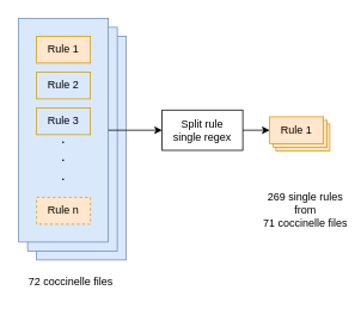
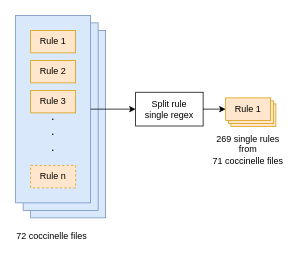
  <mxCell id="0" />
  <mxCell id="1" parent="0" />
  <mxCell id="2" value="Rule 1" style="rounded=0;whiteSpace=wrap;html=1;align=center;fillColor=#ffe6cc;strokeColor=#d79b00;" vertex="1" parent="1"><mxGeometry x="307" y="138" width="60" height="30" as="geometry" /></mxCell>
  <mxCell id="3" value="Rule 1" style="rounded=0;whiteSpace=wrap;html=1;align=center;fillColor=#ffe6cc;strokeColor=#d79b00;" vertex="1" parent="1"><mxGeometry x="304" y="134" width="60" height="30" as="geometry" /></mxCell>
  <mxCell id="4" value="" style="rounded=0;whiteSpace=wrap;html=1;fillColor=#dae8fc;strokeColor=#6c8ebf;" vertex="1" parent="1"><mxGeometry x="40" y="40" width="100" height="250" as="geometry" /></mxCell>
  <mxCell id="5" value="" style="rounded=0;whiteSpace=wrap;html=1;fillColor=#dae8fc;strokeColor=#6c8ebf;" vertex="1" parent="1"><mxGeometry x="30" y="30" width="100" height="250" as="geometry" /></mxCell>
  <mxCell id="6" value="" style="rounded=0;whiteSpace=wrap;html=1;fillColor=#dae8fc;strokeColor=#6c8ebf;" vertex="1" parent="1"><mxGeometry x="20" y="20" width="100" height="250" as="geometry" /></mxCell>
  <mxCell id="7" value="Rule 1" style="rounded=0;whiteSpace=wrap;html=1;align=center;fillColor=#ffe6cc;strokeColor=#d79b00;" vertex="1" parent="1"><mxGeometry x="40" y="40" width="60" height="30" as="geometry" /></mxCell>
- <mxCell id="8" value="Rule 2" style="rounded=0;whiteSpace=wrap;html=1;align=center;fillColor=#dae8fc;strokeColor=#d79b00;" vertex="1" parent="1"><mxGeometry x="40" y="80" width="60" height="30" as="geometry" /></mxCell>
- <mxCell id="9" value="Rule 3" style="rounded=0;whiteSpace=wrap;html=1;align=center;fillColor=#dae8fc;strokeColor=#d79b00;" vertex="1" parent="1"><mxGeometry x="40" y="120" width="60" height="30" as="geometry" /></mxCell>
+ <mxCell id="8" value="Rule 2" style="rounded=0;whiteSpace=wrap;html=1;align=center;fillColor=#ffe6cc;strokeColor=#d79b00;" vertex="1" parent="1"><mxGeometry x="40" y="80" width="60" height="30" as="geometry" /></mxCell>
+ <mxCell id="9" value="Rule 3" style="rounded=0;whiteSpace=wrap;html=1;align=center;fillColor=#ffe6cc;strokeColor=#d79b00;" vertex="1" parent="1"><mxGeometry x="40" y="120" width="60" height="30" as="geometry" /></mxCell>
  <mxCell id="10" value="Rule n" style="rounded=0;whiteSpace=wrap;html=1;align=center;fillColor=#ffe6cc;strokeColor=#d79b00;dashed=1;" vertex="1" parent="1"><mxGeometry x="40" y="220" width="60" height="30" as="geometry" /></mxCell>
  <mxCell id="11" value="Split rule &lt;br&gt;single regex" style="rounded=0;whiteSpace=wrap;html=1;" vertex="1" parent="1"><mxGeometry x="180" y="122.5" width="90" height="45" as="geometry" /></mxCell>
- <mxCell id="12" value="72 coccinelle files&amp;nbsp;" style="text;html=1;strokeColor=none;fillColor=none;align=center;verticalAlign=middle;whiteSpace=wrap;rounded=0;" vertex="1" parent="1"><mxGeometry x="30" y="300" width="100" height="30" as="geometry" /></mxCell>
- <mxCell id="13" value="269 single rules&lt;br&gt;from&lt;br&gt;71 coccinelle files" style="text;html=1;strokeColor=none;fillColor=none;align=center;verticalAlign=middle;whiteSpace=wrap;rounded=0;" vertex="1" parent="1"><mxGeometry x="290" y="219" width="100" height="30" as="geometry" /></mxCell>
+ <mxCell id="12" value="72 coccinelle files&amp;nbsp;" style="text;html=1;strokeColor=none;fillColor=none;align=center;verticalAlign=middle;whiteSpace=wrap;rounded=0;" vertex="1" parent="1"><mxGeometry x="20" y="300" width="100" height="30" as="geometry" /></mxCell>
+ <mxCell id="13" value="269 single rules&lt;br&gt;from&lt;br&gt;71 coccinelle files" style="text;html=1;strokeColor=none;fillColor=none;align=center;verticalAlign=middle;whiteSpace=wrap;rounded=0;" vertex="1" parent="1"><mxGeometry x="280" y="184" width="100" height="30" as="geometry" /></mxCell>
  <mxCell id="14" value=".&lt;br&gt;.&lt;br&gt;." style="text;html=1;strokeColor=none;fillColor=none;align=center;verticalAlign=middle;whiteSpace=wrap;rounded=0;fontSize=17;" vertex="1" parent="1"><mxGeometry x="40" y="160" width="60" height="30" as="geometry" /></mxCell>
  <mxCell id="15" value="Rule 1" style="rounded=0;whiteSpace=wrap;html=1;align=center;fillColor=#ffe6cc;strokeColor=#d79b00;" vertex="1" parent="1"><mxGeometry x="300" y="130" width="60" height="30" as="geometry" /></mxCell>
  <mxCell id="16" value="" style="endArrow=classic;html=1;rounded=0;fontSize=17;exitX=1;exitY=0.5;exitDx=0;exitDy=0;entryX=0;entryY=0.5;entryDx=0;entryDy=0;" edge="1" parent="1" source="6" target="11"><mxGeometry width="50" height="50" relative="1" as="geometry"><mxPoint x="270" y="140" as="sourcePoint" /><mxPoint x="320" y="90" as="targetPoint" /></mxGeometry></mxCell>
  <mxCell id="17" value="" style="endArrow=classic;html=1;rounded=0;fontSize=17;exitX=1;exitY=0.5;exitDx=0;exitDy=0;entryX=0;entryY=0.5;entryDx=0;entryDy=0;" edge="1" parent="1" source="11" target="15"><mxGeometry width="50" height="50" relative="1" as="geometry"><mxPoint x="130" y="155" as="sourcePoint" /><mxPoint x="190" y="155" as="targetPoint" /></mxGeometry></mxCell>
